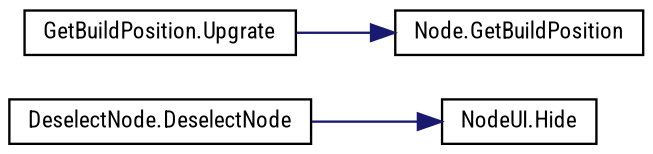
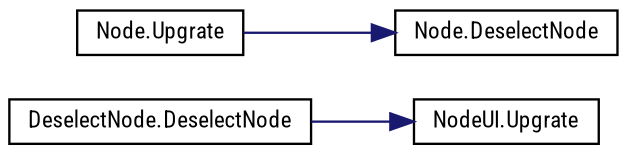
  digraph {
    fontname="Roboto Condensed"
    rankdir=LR
    node [color=black fillcolor=white fontname="Roboto Condensed" fontsize=10 shape=record style=filled]
    edge [color=midnightblue fontname="Roboto Condensed" fontsize=10 labelfontname=Helvetica labelfontsize=10 style=solid]
    n1 [height=0.2 label="DeselectNode.DeselectNode" width=0.4]
-   n2 [height=0.2 label="NodeUI.Hide" width=0.4]
-   n3 [height=0.2 label="GetBuildPosition.Upgrate" width=0.4]
-   n4 [height=0.2 label="Node.GetBuildPosition" width=0.4]
+   n2 [height=0.2 label="NodeUI.Upgrate" width=0.4]
+   n3 [height=0.2 label="Node.Upgrate" width=0.4]
+   n4 [height=0.2 label="Node.DeselectNode" width=0.4]
    n1 -> n2
    n3 -> n4
  }
